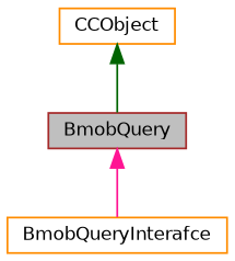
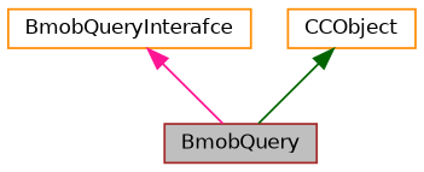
  digraph {
    node [color=darkorange fillcolor=white fontname=Helvetica fontsize=10 shape=record style=filled]
    edge [dir=back fontname=Helvetica fontsize=10 labelfontname=Helvetica labelfontsize=10 style=solid]
    n1 [color=brown fillcolor=grey75 fontcolor=black height=0.2 label=BmobQuery width=0.4]
    n2 [height=0.2 label=BmobQueryInterafce width=0.4]
    n3 [height=0.2 label=CCObject width=0.4]
-   n1 -> n2 [color=deeppink]
+   n2 -> n1 [color=deeppink]
    n3 -> n1 [color=darkgreen]
  }
